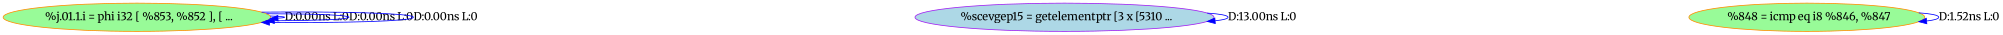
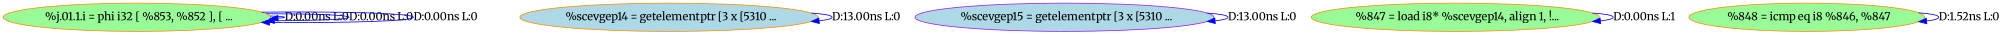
  digraph {
    fontname=Merriweather
    node [color=darkorange fillcolor=palegreen fontname=Merriweather style=filled]
    edge [color=blue fontname=Merriweather]
    n1 [label="  %j.01.1.i = phi i32 [ %853, %852 ], [ ..."]
+   n2 [fillcolor=lightblue label="  %scevgep14 = getelementptr [3 x [5310 ..."]
    n3 [color=purple fillcolor=lightblue label="  %scevgep15 = getelementptr [3 x [5310 ..."]
+   n4 [label="  %847 = load i8* %scevgep14, align 1, !..."]
    n5 [label="  %848 = icmp eq i8 %846, %847"]
    n1 -> n1 [label="D:0.00ns L:0"]
    n1 -> n1 [label="D:0.00ns L:0"]
    n1 -> n1 [label="D:0.00ns L:0"]
+   n2 -> n2 [label="D:13.00ns L:0"]
    n3 -> n3 [label="D:13.00ns L:0"]
+   n4 -> n4 [label="D:0.00ns L:1"]
    n5 -> n5 [label="D:1.52ns L:0"]
  }
